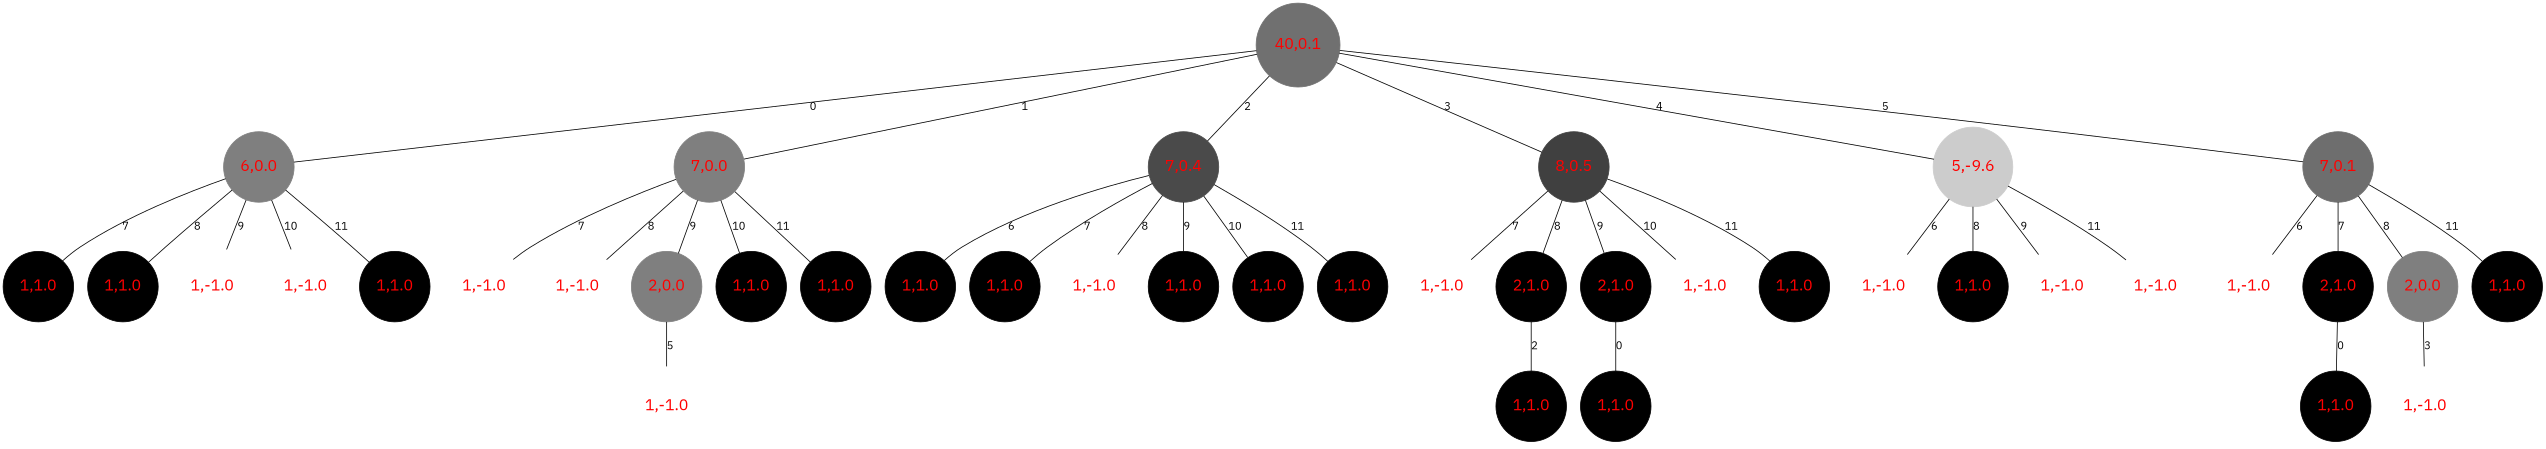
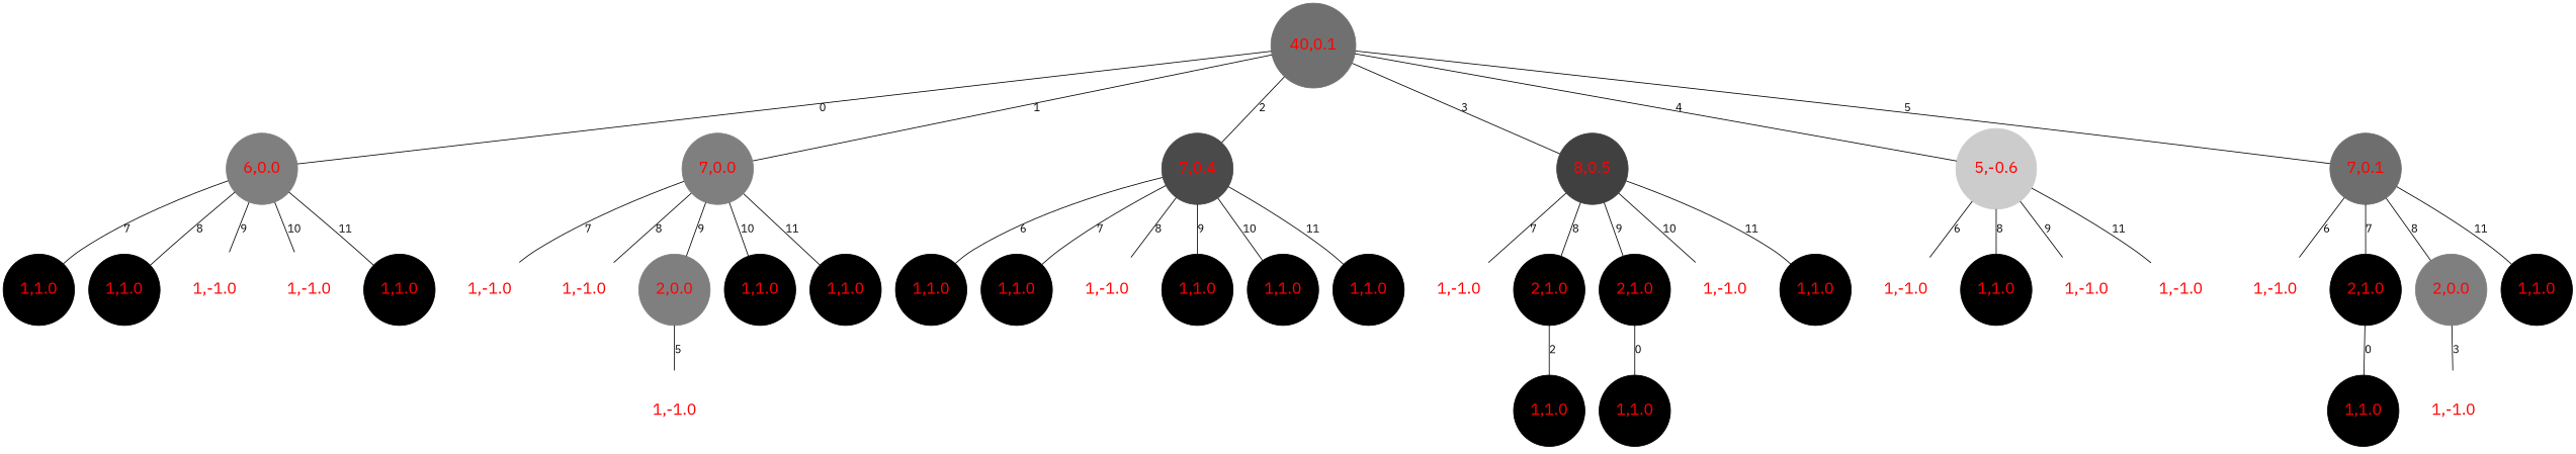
  graph {
    fontname="IBM Plex Sans"
    node [color=grey0 fontcolor=red fontname="IBM Plex Sans" fontsize=20 shape=circle style=filled]
    edge [fontname="IBM Plex Sans"]
    n1 [color=grey44 label="40,0.1"]
    n2 [color=grey50 label="6,0.0"]
    n3 [color=grey50 label="7,0.0"]
    n4 [color=grey29 label="7,0.4"]
    n5 [color=grey25 label="8,0.5"]
-   n6 [color=grey80 label="5,-9.6"]
+   n6 [color=grey80 label="5,-0.6"]
    n7 [color=grey43 label="7,0.1"]
    n8 [label="1,1.0"]
    n9 [label="1,1.0"]
    n10 [color=grey100 label="1,-1.0"]
    n11 [color=grey100 label="1,-1.0"]
    n12 [label="1,1.0"]
    n13 [color=grey100 label="1,-1.0"]
    n14 [color=grey100 label="1,-1.0"]
    n15 [color=grey50 label="2,0.0"]
    n16 [label="1,1.0"]
    n17 [label="1,1.0"]
    n18 [color=grey100 label="1,-1.0"]
    n19 [label="1,1.0"]
    n20 [label="1,1.0"]
    n21 [color=grey100 label="1,-1.0"]
    n22 [label="1,1.0"]
    n23 [label="1,1.0"]
    n24 [label="1,1.0"]
    n25 [color=grey100 label="1,-1.0"]
    n26 [label="2,1.0"]
    n27 [label="2,1.0"]
    n28 [color=grey100 label="1,-1.0"]
    n29 [label="1,1.0"]
    n30 [label="1,1.0"]
    n31 [label="1,1.0"]
    n32 [color=grey100 label="1,-1.0"]
    n33 [label="1,1.0"]
    n34 [color=grey100 label="1,-1.0"]
    n35 [color=grey100 label="1,-1.0"]
    n36 [color=grey100 label="1,-1.0"]
    n37 [label="2,1.0"]
    n38 [color=grey50 label="2,0.0"]
    n39 [label="1,1.0"]
    n40 [label="1,1.0"]
    n41 [color=grey100 label="1,-1.0"]
    n1 -- n2 [label=0]
    n1 -- n3 [label=1]
    n1 -- n4 [label=2]
    n1 -- n5 [label=3]
    n1 -- n6 [label=4]
    n1 -- n7 [label=5]
    n2 -- n8 [label=7]
    n2 -- n9 [label=8]
    n2 -- n10 [label=9]
    n2 -- n11 [label=10]
    n2 -- n12 [label=11]
    n3 -- n13 [label=7]
    n3 -- n14 [label=8]
    n3 -- n15 [label=9]
    n3 -- n16 [label=10]
    n3 -- n17 [label=11]
    n4 -- n19 [label=6]
    n4 -- n20 [label=7]
    n4 -- n21 [label=8]
    n4 -- n22 [label=9]
    n4 -- n23 [label=10]
    n4 -- n24 [label=11]
    n5 -- n25 [label=7]
    n5 -- n26 [label=8]
    n5 -- n27 [label=9]
    n5 -- n28 [label=10]
    n5 -- n29 [label=11]
    n6 -- n32 [label=6]
    n6 -- n33 [label=8]
    n6 -- n34 [label=9]
    n6 -- n35 [label=11]
    n7 -- n36 [label=6]
    n7 -- n37 [label=7]
    n7 -- n38 [label=8]
    n7 -- n39 [label=11]
    n15 -- n18 [label=5]
    n26 -- n30 [label=2]
    n27 -- n31 [label=0]
    n37 -- n40 [label=0]
    n38 -- n41 [label=3]
  }
